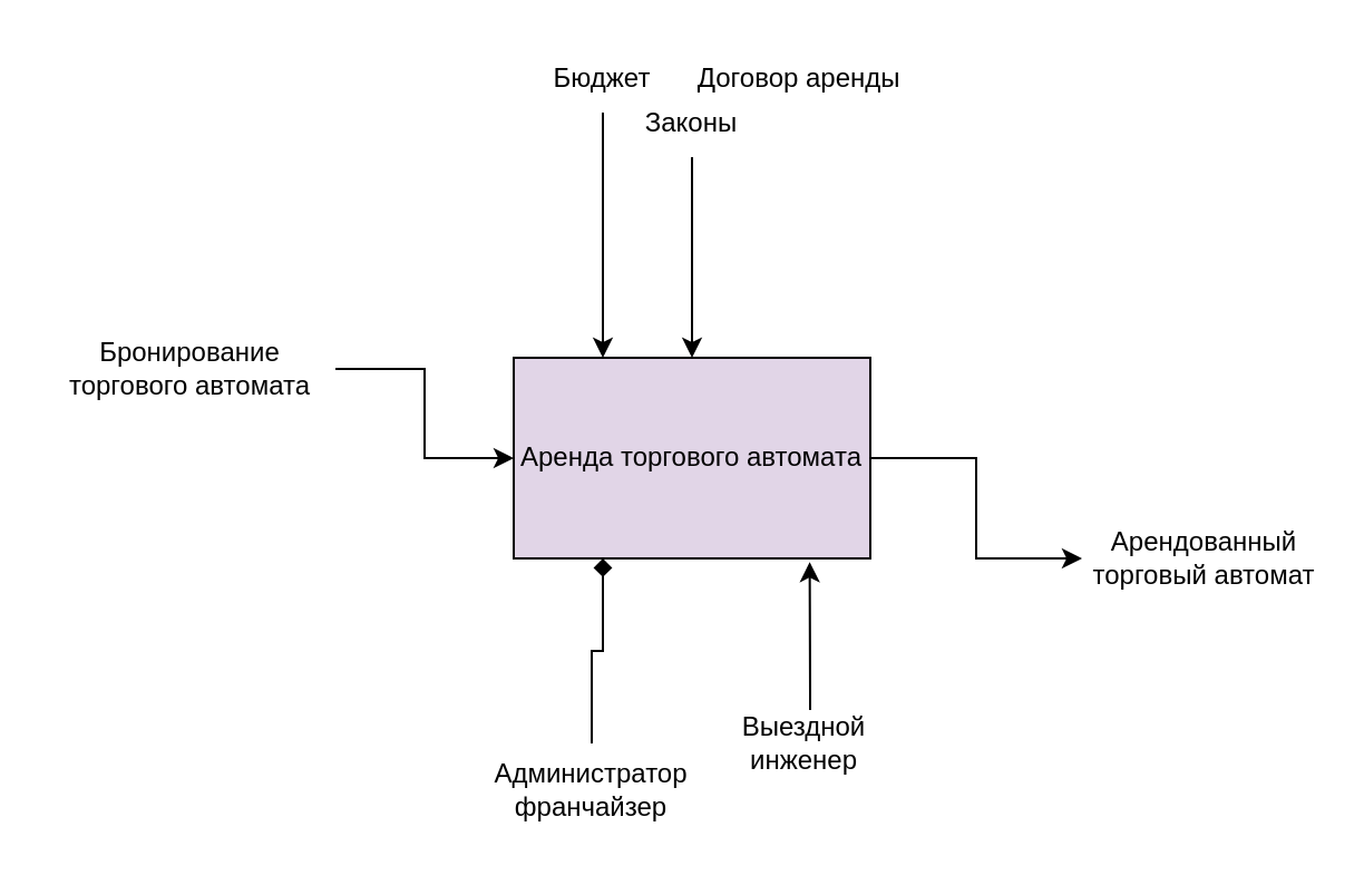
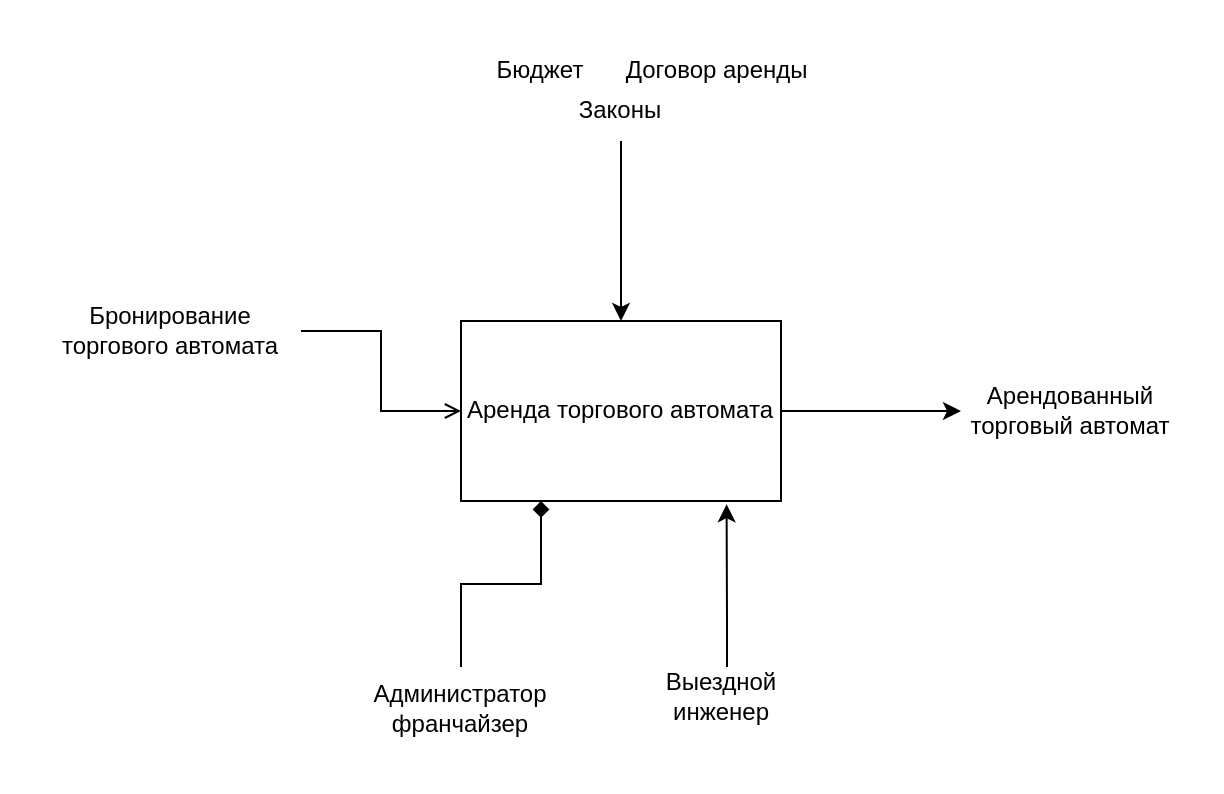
  <mxCell id="0" />
  <mxCell id="1" parent="0" />
  <mxCell id="2" value="" style="edgeStyle=orthogonalEdgeStyle;rounded=0;orthogonalLoop=1;jettySize=auto;html=1;entryX=0;entryY=0.5;entryDx=0;entryDy=0;" edge="1" parent="1" source="3" target="9"><mxGeometry relative="1" as="geometry"><mxPoint x="470" y="205" as="targetPoint" /></mxGeometry></mxCell>
- <mxCell id="3" value="Аренда торгового автомата" style="rounded=0;whiteSpace=wrap;html=1;fillColor=#e1d5e7;" vertex="1" parent="1"><mxGeometry x="230" y="160" width="160" height="90" as="geometry" /></mxCell>
- <mxCell id="4" style="edgeStyle=orthogonalEdgeStyle;rounded=0;orthogonalLoop=1;jettySize=auto;html=1;entryX=0.25;entryY=0;entryDx=0;entryDy=0;" edge="1" parent="1" source="5" target="3"><mxGeometry relative="1" as="geometry" /></mxCell>
+ <mxCell id="3" value="Аренда торгового автомата" style="rounded=0;whiteSpace=wrap;html=1;" vertex="1" parent="1"><mxGeometry x="230" y="160" width="160" height="90" as="geometry" /></mxCell>
  <mxCell id="5" value="Бюджет" style="text;html=1;align=center;verticalAlign=middle;whiteSpace=wrap;rounded=0;" vertex="1" parent="1"><mxGeometry x="240" y="20" width="60" height="30" as="geometry" /></mxCell>
  <mxCell id="6" value="Договор аренды&amp;nbsp;" style="text;html=1;align=center;verticalAlign=middle;whiteSpace=wrap;rounded=0;" vertex="1" parent="1"><mxGeometry x="310" y="20" width="100" height="30" as="geometry" /></mxCell>
  <mxCell id="7" style="edgeStyle=orthogonalEdgeStyle;rounded=0;orthogonalLoop=1;jettySize=auto;html=1;entryX=0.5;entryY=0;entryDx=0;entryDy=0;" edge="1" parent="1" source="8" target="3"><mxGeometry relative="1" as="geometry" /></mxCell>
  <mxCell id="8" value="Законы" style="text;html=1;align=center;verticalAlign=middle;whiteSpace=wrap;rounded=0;" vertex="1" parent="1"><mxGeometry x="280" y="40" width="60" height="30" as="geometry" /></mxCell>
- <mxCell id="9" value="Арендованный торговый автомат" style="text;html=1;align=center;verticalAlign=middle;whiteSpace=wrap;rounded=0;" vertex="1" parent="1"><mxGeometry x="485" y="235" width="110" height="30" as="geometry" /></mxCell>
- <mxCell id="10" style="edgeStyle=orthogonalEdgeStyle;rounded=0;orthogonalLoop=1;jettySize=auto;html=1;entryX=0;entryY=0.5;entryDx=0;entryDy=0;" edge="1" parent="1" source="11" target="3"><mxGeometry relative="1" as="geometry" /></mxCell>
+ <mxCell id="9" value="Арендованный торговый автомат" style="text;html=1;align=center;verticalAlign=middle;whiteSpace=wrap;rounded=0;" vertex="1" parent="1"><mxGeometry x="480" y="190" width="110" height="30" as="geometry" /></mxCell>
+ <mxCell id="10" style="edgeStyle=orthogonalEdgeStyle;rounded=0;orthogonalLoop=1;jettySize=auto;html=1;entryX=0;entryY=0.5;entryDx=0;entryDy=0;endArrow=open;" edge="1" parent="1" source="11" target="3"><mxGeometry relative="1" as="geometry" /></mxCell>
  <mxCell id="11" value="Бронирование торгового автомата" style="text;html=1;align=center;verticalAlign=middle;whiteSpace=wrap;rounded=0;" vertex="1" parent="1"><mxGeometry x="20" y="150" width="130" height="30" as="geometry" /></mxCell>
  <mxCell id="12" style="edgeStyle=orthogonalEdgeStyle;rounded=0;orthogonalLoop=1;jettySize=auto;html=1;entryX=0.25;entryY=1;entryDx=0;entryDy=0;endArrow=diamond;" edge="1" parent="1" source="13" target="3"><mxGeometry relative="1" as="geometry" /></mxCell>
- <mxCell id="13" value="Администратор франчайзер" style="text;html=1;align=center;verticalAlign=middle;whiteSpace=wrap;rounded=0;" vertex="1" parent="1"><mxGeometry x="220" y="333" width="90" height="41.5" as="geometry" /></mxCell>
- <mxCell id="14" value="Выездной инженер" style="text;html=1;align=center;verticalAlign=middle;whiteSpace=wrap;rounded=0;" vertex="1" parent="1"><mxGeometry x="317.5" y="318" width="85" height="30" as="geometry" /></mxCell>
+ <mxCell id="13" value="Администратор франчайзер" style="text;html=1;align=center;verticalAlign=middle;whiteSpace=wrap;rounded=0;" vertex="1" parent="1"><mxGeometry x="185" y="333" width="90" height="41.5" as="geometry" /></mxCell>
+ <mxCell id="14" value="Выездной инженер" style="text;html=1;align=center;verticalAlign=middle;whiteSpace=wrap;rounded=0;" vertex="1" parent="1"><mxGeometry x="317.5" y="333" width="85" height="30" as="geometry" /></mxCell>
  <mxCell id="15" style="edgeStyle=orthogonalEdgeStyle;rounded=0;orthogonalLoop=1;jettySize=auto;html=1;entryX=0.83;entryY=1.018;entryDx=0;entryDy=0;entryPerimeter=0;" edge="1" parent="1" source="14" target="3"><mxGeometry relative="1" as="geometry"><Array as="points"><mxPoint x="363" y="310" /><mxPoint x="363" y="310" /></Array></mxGeometry></mxCell>
